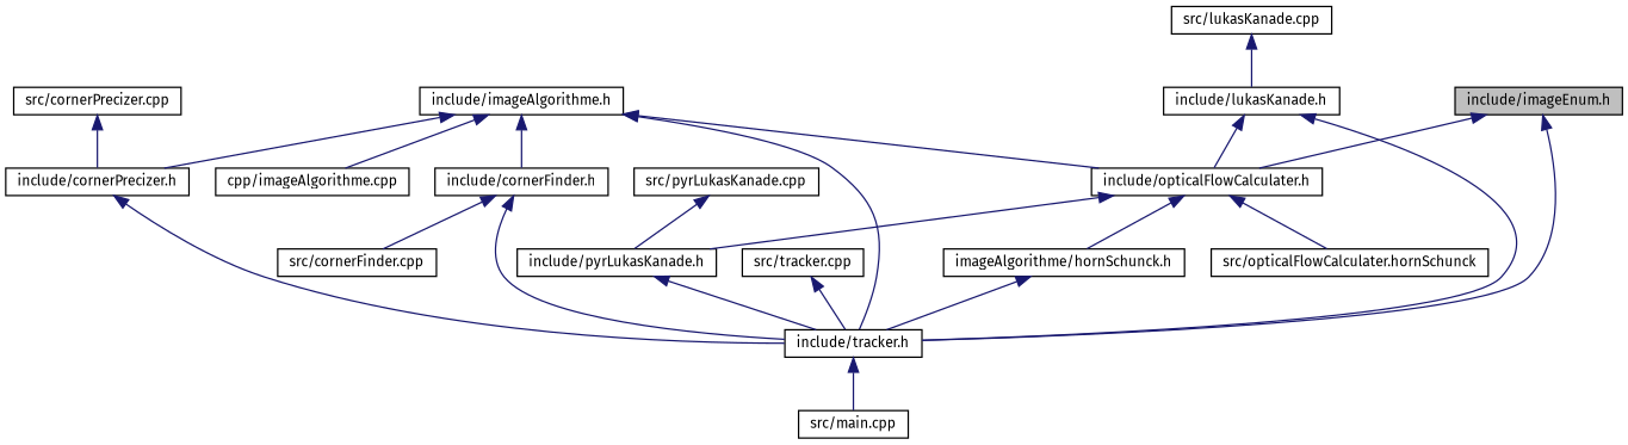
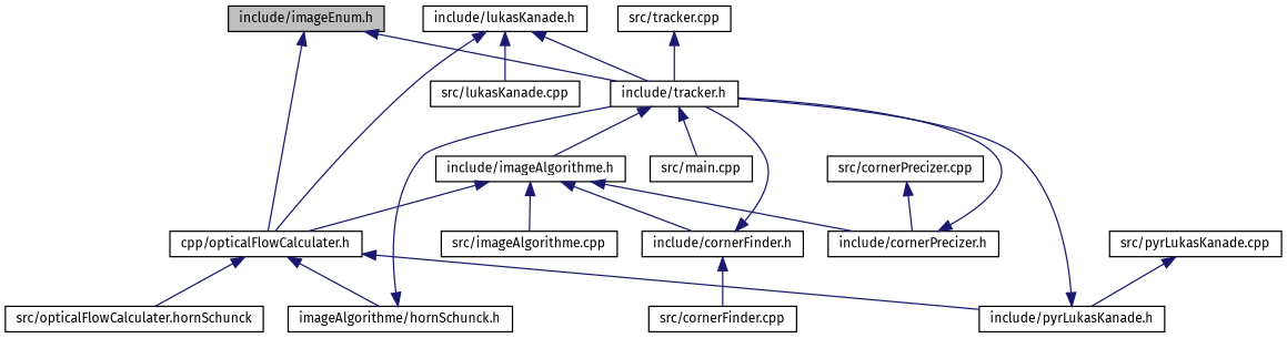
  digraph {
    fontname="Fira Sans"
    node [color=black fillcolor=white fontname="Fira Sans" fontsize=10 shape=record style=filled]
    edge [color=midnightblue dir=back fontname="Fira Sans" fontsize=10 labelfontname=Helvetica labelfontsize=10 style=solid]
    n1 [fillcolor=grey75 fontcolor=black height=0.2 label="include/imageEnum.h" width=0.4]
    n2 [height=0.2 label="include/tracker.h" width=0.4]
-   n3 [height=0.2 label="include/opticalFlowCalculater.h" width=0.4]
+   n3 [height=0.2 label="cpp/opticalFlowCalculater.h" width=0.4]
    n4 [height=0.2 label="include/imageAlgorithme.h" width=0.4]
-   n5 [height=0.2 label="cpp/imageAlgorithme.cpp" width=0.4]
+   n5 [height=0.2 label="src/imageAlgorithme.cpp" width=0.4]
    n6 [height=0.2 label="include/cornerFinder.h" width=0.4]
    n7 [height=0.2 label="include/cornerPrecizer.h" width=0.4]
    n8 [height=0.2 label="src/main.cpp" width=0.4]
    n9 [height=0.2 label="src/opticalFlowCalculater.hornSchunck" width=0.4]
    n10 [height=0.2 label="imageAlgorithme/hornSchunck.h" width=0.4]
    n11 [height=0.2 label="include/pyrLukasKanade.h" width=0.4]
    n12 [height=0.2 label="src/cornerFinder.cpp" width=0.4]
    n13 [height=0.2 label="src/tracker.cpp" width=0.4]
    n14 [height=0.2 label="src/cornerPrecizer.cpp" width=0.4]
    n15 [height=0.2 label="include/lukasKanade.h" width=0.4]
    n16 [height=0.2 label="src/lukasKanade.cpp" width=0.4]
    n17 [height=0.2 label="src/pyrLukasKanade.cpp" width=0.4]
    n1 -> n2
    n1 -> n3
    n2 -> n8
    n3 -> n9
    n3 -> n10
    n3 -> n11
-   n4 -> n2
+   n2 -> n4
    n4 -> n3
    n4 -> n5
    n4 -> n6
    n4 -> n7
    n6 -> n2
    n6 -> n12
    n7 -> n2
    n10 -> n2
    n11 -> n2
    n13 -> n2
    n14 -> n7
    n15 -> n2
    n15 -> n3
-   n16 -> n15
+   n15 -> n16
    n17 -> n11
  }
